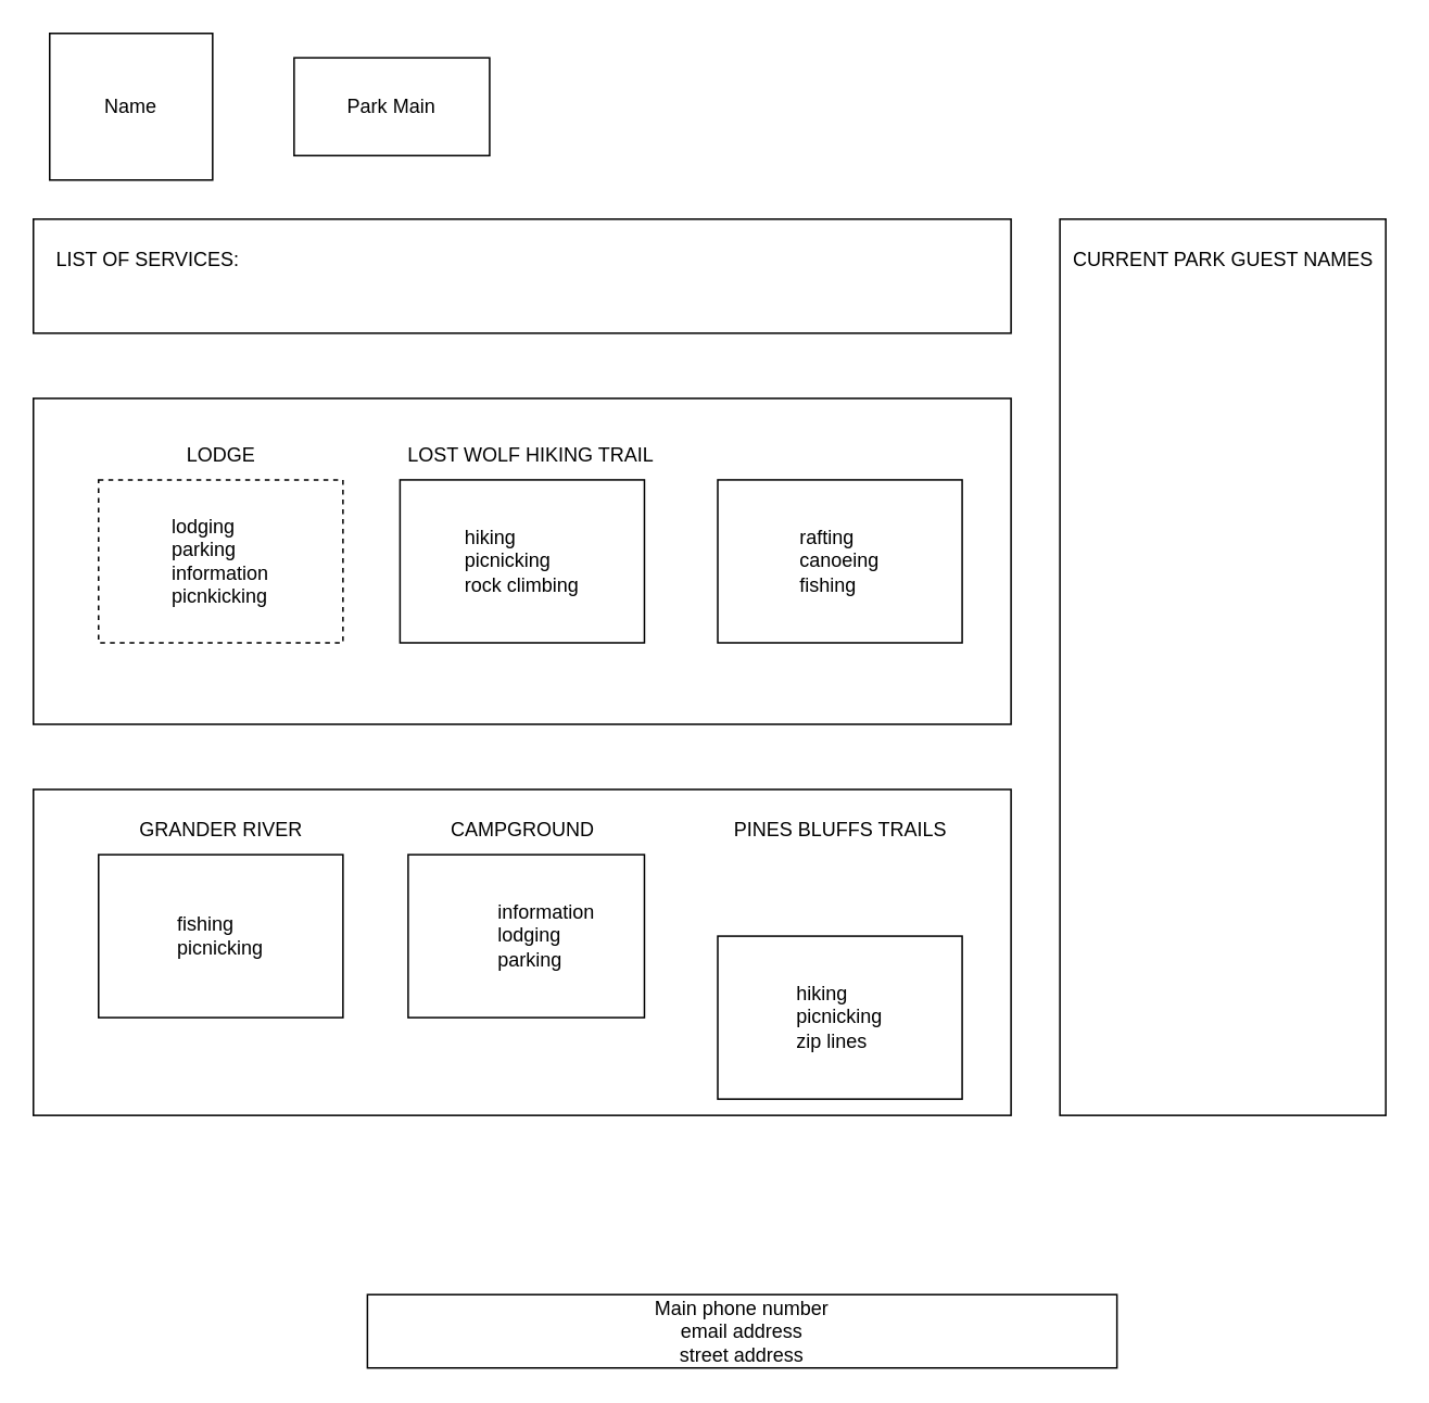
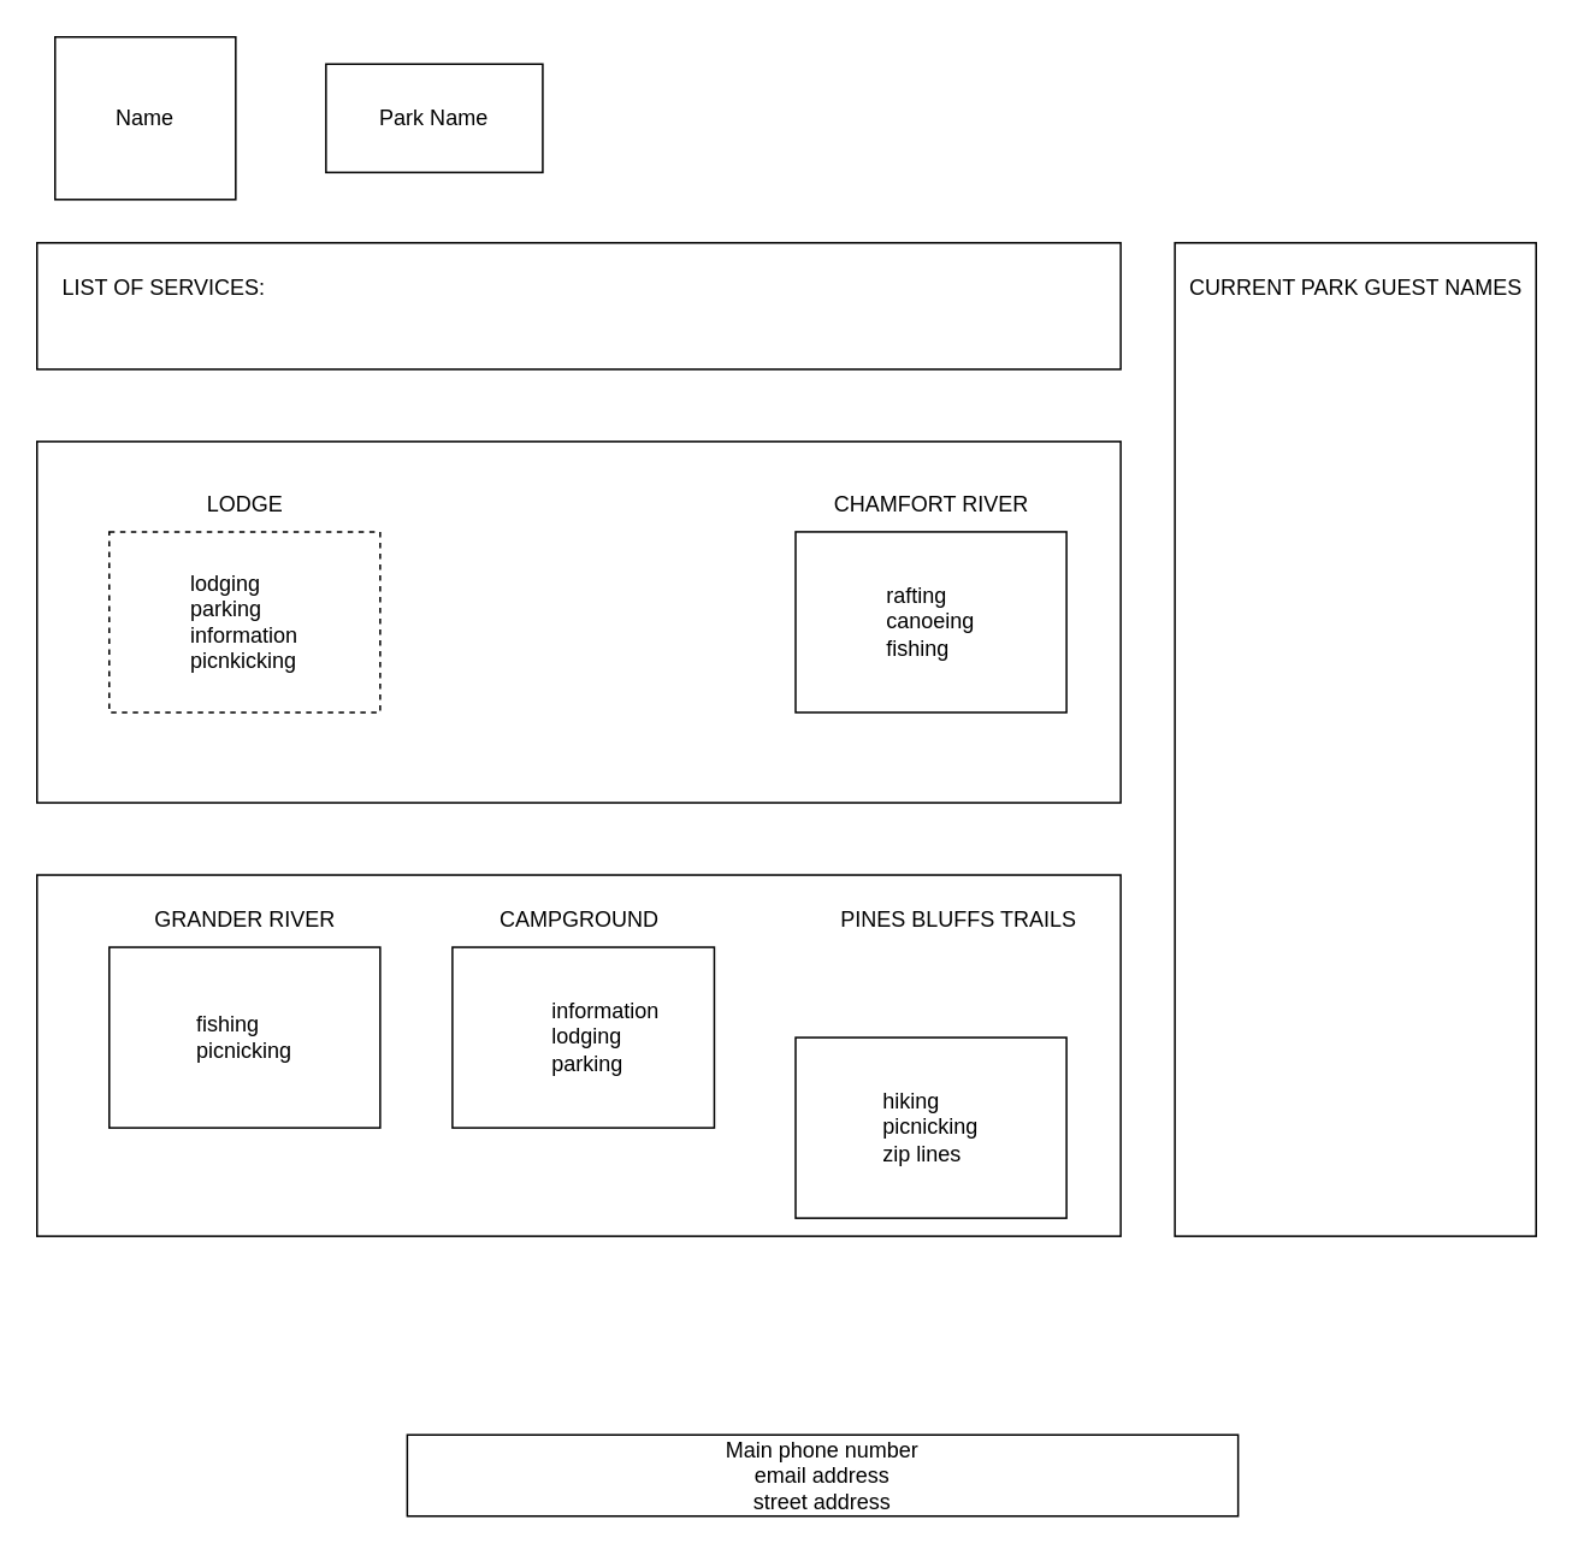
  <mxCell id="0" />
  <mxCell id="1" parent="0" />
  <mxCell id="2" value="Name" style="whiteSpace=wrap;html=1;" parent="1" vertex="1"><mxGeometry x="30" y="20" width="100" height="90" as="geometry" /></mxCell>
- <mxCell id="3" value="Park Main" style="whiteSpace=wrap;html=1;" parent="1" vertex="1"><mxGeometry x="180" y="35" width="120" height="60" as="geometry" /></mxCell>
+ <mxCell id="3" value="Park Name" style="whiteSpace=wrap;html=1;" parent="1" vertex="1"><mxGeometry x="180" y="35" width="120" height="60" as="geometry" /></mxCell>
  <mxCell id="4" value="Main phone number&lt;br&gt;email address&lt;br&gt;street address&lt;br&gt;" style="whiteSpace=wrap;html=1;" parent="1" vertex="1"><mxGeometry x="225" y="794" width="460" height="45" as="geometry" /></mxCell>
  <mxCell id="5" value="" style="whiteSpace=wrap;html=1;" parent="1" vertex="1"><mxGeometry x="20" y="244" width="600" height="200" as="geometry" /></mxCell>
  <mxCell id="6" value="&lt;div style=&quot;text-align: left;&quot;&gt;&lt;span style=&quot;background-color: initial;&quot;&gt;lodging&lt;/span&gt;&lt;br&gt;&lt;/div&gt;&lt;div style=&quot;text-align: left;&quot;&gt;parking&lt;/div&gt;&lt;div style=&quot;text-align: left;&quot;&gt;information&lt;/div&gt;&lt;div style=&quot;text-align: left;&quot;&gt;picnkicking&lt;/div&gt;" style="whiteSpace=wrap;html=1;dashed=1;" parent="1" vertex="1"><mxGeometry x="60" y="294" width="150" height="100" as="geometry" /></mxCell>
  <mxCell id="7" value="" style="whiteSpace=wrap;html=1;" parent="1" vertex="1"><mxGeometry x="20" y="484" width="600" height="200" as="geometry" /></mxCell>
  <mxCell id="8" value="LODGE" style="text;html=1;align=center;verticalAlign=middle;resizable=0;points=[];autosize=1;strokeColor=none;fillColor=none;" parent="1" vertex="1"><mxGeometry x="100" y="264" width="70" height="30" as="geometry" /></mxCell>
- <mxCell id="9" value="LOST WOLF HIKING TRAIL" style="text;html=1;align=center;verticalAlign=middle;resizable=0;points=[];autosize=1;strokeColor=none;fillColor=none;" parent="1" vertex="1"><mxGeometry x="240" y="264" width="170" height="30" as="geometry" /></mxCell>
  <mxCell id="10" value="CAMPGROUND" style="text;html=1;align=center;verticalAlign=middle;resizable=0;points=[];autosize=1;strokeColor=none;fillColor=none;" parent="1" vertex="1"><mxGeometry x="265" y="494" width="110" height="30" as="geometry" /></mxCell>
- <mxCell id="11" value="PINES BLUFFS TRAILS" style="text;html=1;align=center;verticalAlign=middle;resizable=0;points=[];autosize=1;strokeColor=none;fillColor=none;" parent="1" vertex="1"><mxGeometry x="440" y="494" width="150" height="30" as="geometry" /></mxCell>
+ <mxCell id="11" value="PINES BLUFFS TRAILS" style="text;html=1;align=center;verticalAlign=middle;resizable=0;points=[];autosize=1;strokeColor=none;fillColor=none;" parent="1" vertex="1"><mxGeometry x="455" y="494" width="150" height="30" as="geometry" /></mxCell>
  <mxCell id="12" value="GRANDER RIVER" style="text;html=1;align=center;verticalAlign=middle;resizable=0;points=[];autosize=1;strokeColor=none;fillColor=none;" parent="1" vertex="1"><mxGeometry x="75" y="494" width="120" height="30" as="geometry" /></mxCell>
- <mxCell id="14" value="&lt;div style=&quot;text-align: left;&quot;&gt;hiking&lt;/div&gt;&lt;div style=&quot;text-align: left;&quot;&gt;picnicking&lt;/div&gt;&lt;div style=&quot;text-align: left;&quot;&gt;rock climbing&lt;/div&gt;" style="whiteSpace=wrap;html=1;" parent="1" vertex="1"><mxGeometry x="245" y="294" width="150" height="100" as="geometry" /></mxCell>
+ <mxCell id="13" value="CHAMFORT RIVER" style="text;html=1;align=center;verticalAlign=middle;resizable=0;points=[];autosize=1;strokeColor=none;fillColor=none;" parent="1" vertex="1"><mxGeometry x="450" y="264" width="130" height="30" as="geometry" /></mxCell>
  <mxCell id="15" value="&lt;div style=&quot;text-align: left;&quot;&gt;rafting&lt;/div&gt;&lt;div style=&quot;text-align: left;&quot;&gt;canoeing&lt;/div&gt;&lt;div style=&quot;text-align: left;&quot;&gt;fishing&lt;/div&gt;" style="whiteSpace=wrap;html=1;" parent="1" vertex="1"><mxGeometry x="440" y="294" width="150" height="100" as="geometry" /></mxCell>
  <mxCell id="16" value="&lt;div style=&quot;text-align: left;&quot;&gt;fishing&lt;/div&gt;&lt;div style=&quot;text-align: left;&quot;&gt;picnicking&lt;/div&gt;" style="whiteSpace=wrap;html=1;" parent="1" vertex="1"><mxGeometry x="60" y="524" width="150" height="100" as="geometry" /></mxCell>
  <mxCell id="17" value="&lt;div style=&quot;text-align: left;&quot;&gt;hiking&lt;/div&gt;&lt;div style=&quot;text-align: left;&quot;&gt;picnicking&lt;/div&gt;&lt;div style=&quot;text-align: left;&quot;&gt;zip lines&lt;/div&gt;" style="whiteSpace=wrap;html=1;" parent="1" vertex="1"><mxGeometry x="440" y="574" width="150" height="100" as="geometry" /></mxCell>
  <mxCell id="18" value="&lt;div style=&quot;&quot;&gt;&lt;span style=&quot;background-color: initial;&quot;&gt;&lt;span style=&quot;white-space: pre;&quot;&gt;&#09;&lt;/span&gt;&lt;span style=&quot;white-space: pre;&quot;&gt;&#09;&lt;/span&gt;information&lt;/span&gt;&lt;br&gt;&lt;/div&gt;&lt;div style=&quot;&quot;&gt;&lt;span style=&quot;white-space: pre;&quot;&gt;&#09;&lt;/span&gt;&lt;span style=&quot;white-space: pre;&quot;&gt;&#09;&lt;/span&gt;lodging&lt;/div&gt;&lt;div style=&quot;&quot;&gt;&lt;span style=&quot;white-space: pre;&quot;&gt;&#09;&lt;/span&gt;&lt;span style=&quot;white-space: pre;&quot;&gt;&#09;&lt;/span&gt;parking&lt;/div&gt;" style="whiteSpace=wrap;html=1;align=left;" parent="1" vertex="1"><mxGeometry x="250" y="524" width="145" height="100" as="geometry" /></mxCell>
  <mxCell id="19" value="" style="whiteSpace=wrap;html=1;" parent="1" vertex="1"><mxGeometry x="650" y="134" width="200" height="550" as="geometry" /></mxCell>
  <mxCell id="20" value="CURRENT PARK GUEST NAMES" style="text;html=1;align=center;verticalAlign=middle;resizable=0;points=[];autosize=1;strokeColor=none;fillColor=none;" parent="1" vertex="1"><mxGeometry x="645" y="144" width="210" height="30" as="geometry" /></mxCell>
  <mxCell id="21" value="" style="whiteSpace=wrap;html=1;" vertex="1" parent="1"><mxGeometry x="20" y="134" width="600" height="70" as="geometry" /></mxCell>
  <mxCell id="22" value="LIST OF SERVICES:" style="text;html=1;align=center;verticalAlign=middle;resizable=0;points=[];autosize=1;strokeColor=none;fillColor=none;" vertex="1" parent="1"><mxGeometry x="20" y="144" width="140" height="30" as="geometry" /></mxCell>
